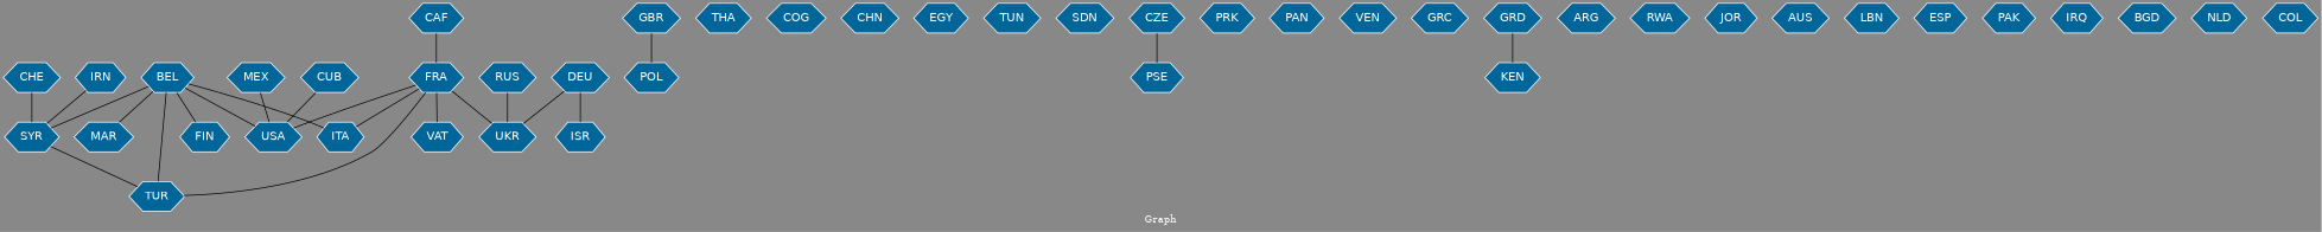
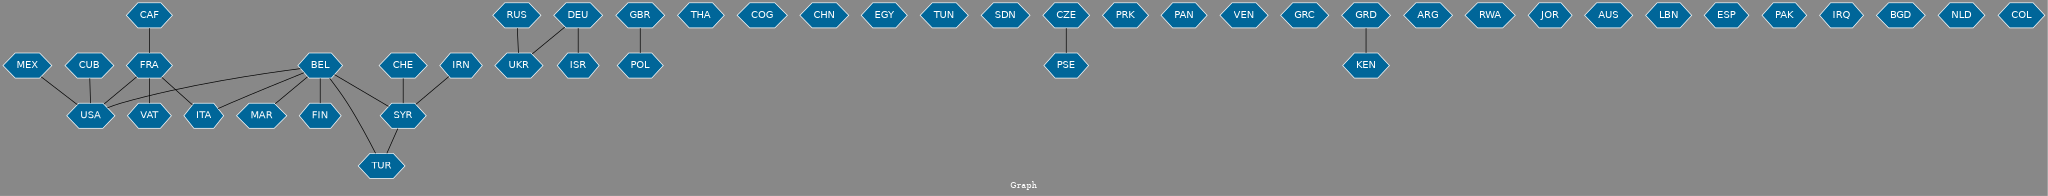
  graph {
    bgcolor="#888888"
    fontcolor=white
    fontsize=12
    label="Graph"
    node [color=white fillcolor="#006699" fontcolor=white fontname=Helvetica shape=hexagon style=filled]
    edge [arrowhead=open color=black fontcolor=white fontname=Courier fontsize=12 weight=1]
    n1 [label=USA]
    n2 [label=SYR]
    n3 [label=TUR]
    n4 [label=CHE]
    n5 [label=IRN]
    n6 [label=FRA]
    n7 [label=ITA]
    n8 [label=UKR]
    n9 [label=VAT]
    n10 [label=GBR]
    n11 [label=POL]
    n12 [label=THA]
    n13 [label=COG]
    n14 [label=CHN]
    n15 [label=ISR]
    n16 [label=BEL]
    n17 [label=FIN]
    n18 [label=MAR]
    n19 [label=EGY]
    n20 [label=TUN]
    n21 [label=SDN]
    n22 [label=PSE]
    n23 [label=CZE]
    n24 [label=PRK]
    n25 [label=CAF]
    n26 [label=PAN]
    n27 [label=VEN]
    n28 [label=GRC]
    n29 [label=KEN]
    n30 [label=GRD]
    n31 [label=ARG]
    n32 [label=RWA]
    n33 [label=DEU]
    n34 [label=RUS]
    n35 [label=JOR]
    n36 [label=AUS]
    n37 [label=LBN]
    n38 [label=MEX]
    n39 [label=ESP]
    n40 [label=PAK]
    n41 [label=IRQ]
    n42 [label=BGD]
    n43 [label=CUB]
    n44 [label=NLD]
    n45 [label=COL]
    n2 -- n3
    n4 -- n2 [weight=9]
    n5 -- n2
    n6 -- n1
-   n6 -- n3
    n6 -- n7
-   n6 -- n8
    n6 -- n9 [weight=3]
    n10 -- n11
    n16 -- n1 [weight=3]
    n16 -- n2 [weight=6]
    n16 -- n3
    n16 -- n7
    n16 -- n17
    n16 -- n18 [weight=3]
    n23 -- n22
    n25 -- n6
    n30 -- n29
    n33 -- n8
    n33 -- n15
    n34 -- n8
    n38 -- n1
    n43 -- n1
  }
